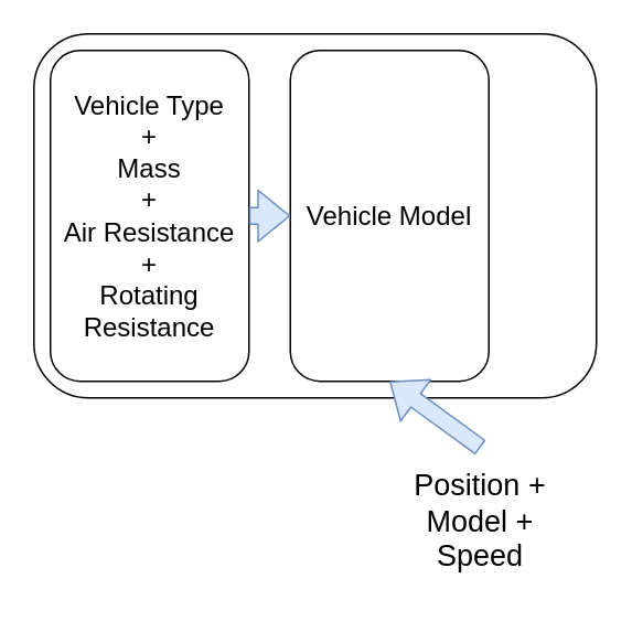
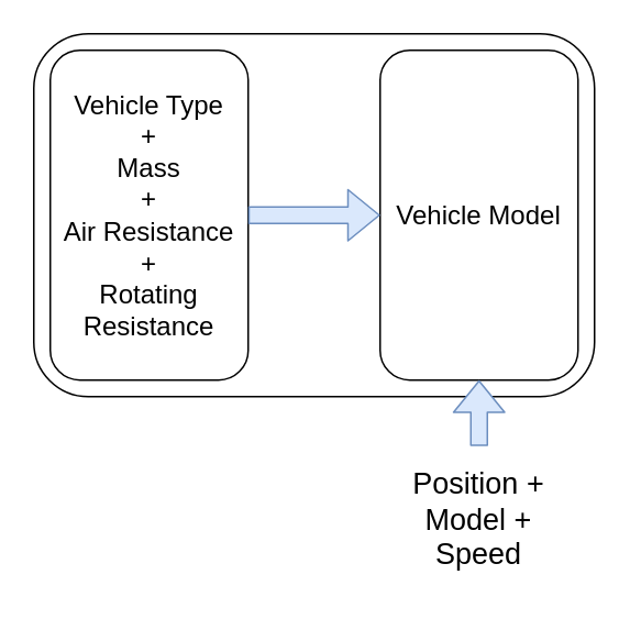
  <mxCell id="0" />
  <mxCell id="1" parent="0" />
  <mxCell id="2" value="" style="rounded=1;whiteSpace=wrap;html=1;fillColor=none;" vertex="1" parent="1"><mxGeometry x="20" y="20" width="340" height="220" as="geometry" /></mxCell>
  <mxCell id="3" value="&lt;font size=&quot;3&quot;&gt;Vehicle Type&lt;br&gt;+&lt;br&gt;Mass&lt;br&gt;+&lt;br&gt;Air Resistance&lt;br&gt;+&lt;br&gt;Rotating Resistance&lt;br&gt;&lt;/font&gt;" style="rounded=1;whiteSpace=wrap;html=1;" vertex="1" parent="1"><mxGeometry x="30" y="30" width="120" height="200" as="geometry" /></mxCell>
- <mxCell id="4" value="&lt;font size=&quot;3&quot;&gt;Vehicle Model&lt;/font&gt;" style="rounded=1;whiteSpace=wrap;html=1;" vertex="1" parent="1"><mxGeometry x="175" y="30" width="120" height="200" as="geometry" /></mxCell>
+ <mxCell id="4" value="&lt;font size=&quot;3&quot;&gt;Vehicle Model&lt;/font&gt;" style="rounded=1;whiteSpace=wrap;html=1;" vertex="1" parent="1"><mxGeometry x="230" y="30" width="120" height="200" as="geometry" /></mxCell>
  <mxCell id="5" value="&lt;font style=&quot;font-size: 18px&quot;&gt;Position + Model + Speed&lt;/font&gt;" style="text;html=1;strokeColor=none;fillColor=none;align=center;verticalAlign=middle;whiteSpace=wrap;rounded=0;" vertex="1" parent="1"><mxGeometry x="245" y="270" width="90" height="90" as="geometry" /></mxCell>
  <mxCell id="6" value="" style="endArrow=classic;html=1;entryX=0;entryY=0.5;entryDx=0;entryDy=0;exitX=1;exitY=0.5;exitDx=0;exitDy=0;shape=flexArrow;fillColor=#dae8fc;strokeColor=#6c8ebf;" edge="1" parent="1" source="3" target="4"><mxGeometry width="50" height="50" relative="1" as="geometry"><mxPoint x="120" y="160" as="sourcePoint" /><mxPoint x="170" y="110" as="targetPoint" /></mxGeometry></mxCell>
  <mxCell id="7" value="" style="endArrow=classic;html=1;entryX=0.5;entryY=1;entryDx=0;entryDy=0;exitX=0.5;exitY=0;exitDx=0;exitDy=0;shape=flexArrow;fillColor=#dae8fc;strokeColor=#6c8ebf;" edge="1" parent="1" source="5" target="4"><mxGeometry width="50" height="50" relative="1" as="geometry"><mxPoint x="245" y="310" as="sourcePoint" /><mxPoint x="120" y="310" as="targetPoint" /></mxGeometry></mxCell>
